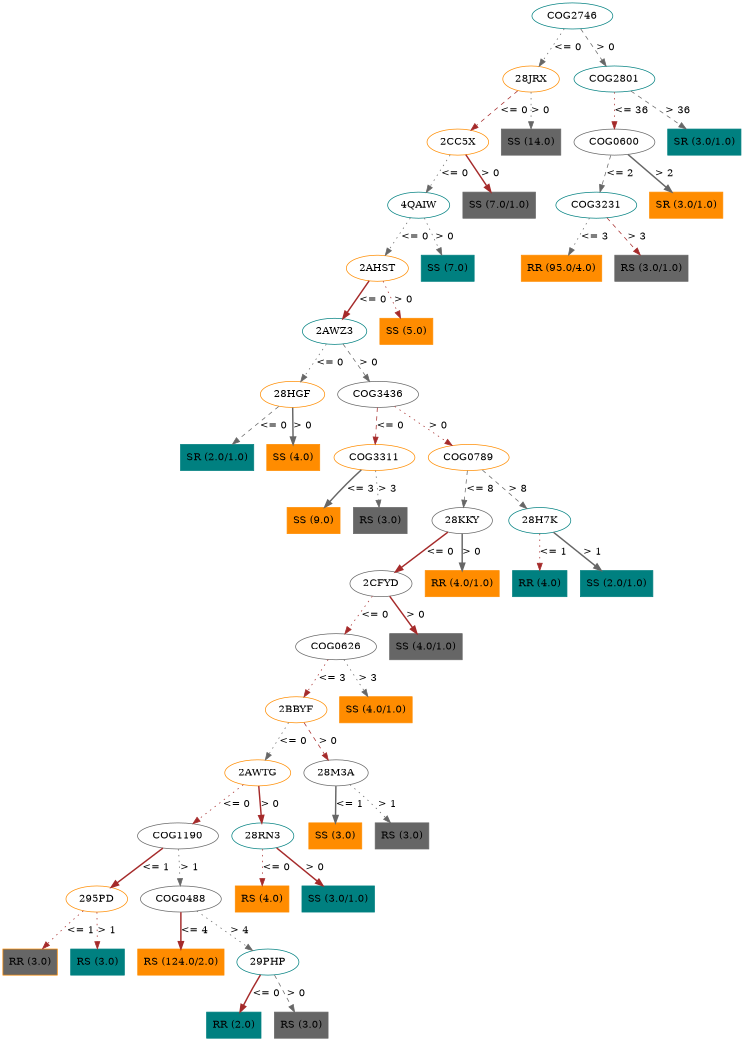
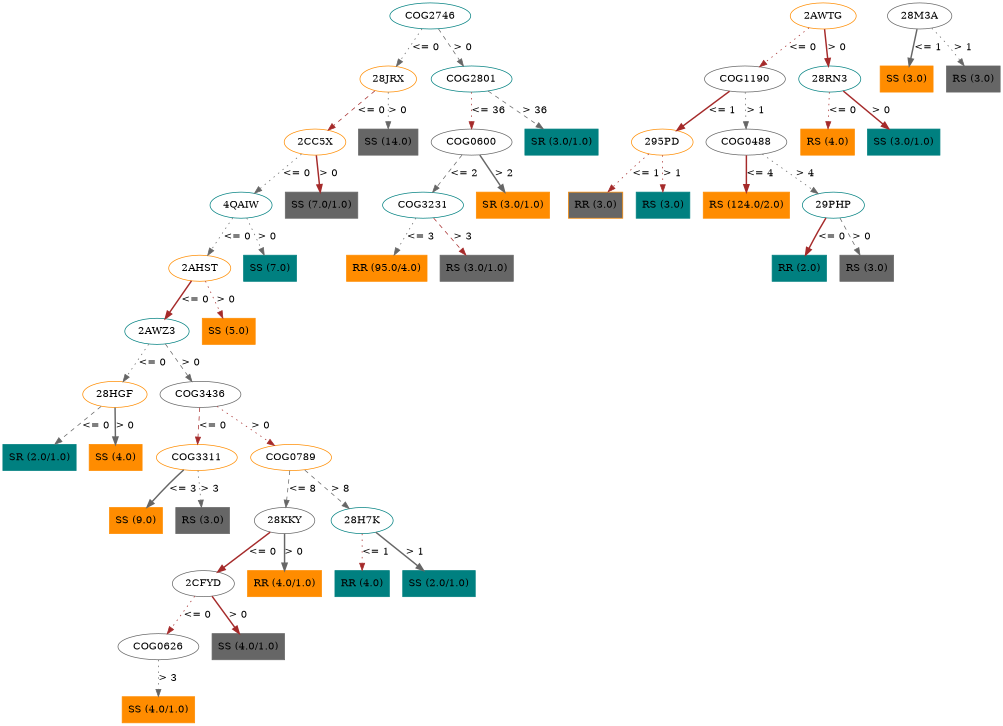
  digraph {
    node [color=darkorange shape=box style=filled]
    edge [color=gray40 style=dotted]
    n1 [color=teal label=COG2746 shape="" style=""]
    n2 [label="28JRX" shape="" style=""]
    n3 [color=teal label=COG2801 shape="" style=""]
    n4 [label="2CC5X" shape="" style=""]
    n5 [color=gray40 label="SS (14.0)"]
    n6 [color=gray40 label=COG0600 shape="" style=""]
    n7 [color=teal label="SR (3.0/1.0)"]
    n8 [color=teal label="4QAIW" shape="" style=""]
    n9 [color=gray40 label="SS (7.0/1.0)"]
    n10 [label="2AHST" shape="" style=""]
    n11 [color=teal label="SS (7.0)"]
    n12 [color=teal label="2AWZ3" shape="" style=""]
    n13 [label="SS (5.0)"]
    n14 [label="28HGF" shape="" style=""]
    n15 [color=gray40 label=COG3436 shape="" style=""]
    n16 [color=teal label="SR (2.0/1.0)"]
    n17 [label="SS (4.0)"]
    n18 [label=COG3311 shape="" style=""]
    n19 [label=COG0789 shape="" style=""]
    n20 [label="SS (9.0)"]
    n21 [color=gray40 label="RS (3.0)"]
    n22 [color=gray40 label="28KKY" shape="" style=""]
    n23 [color=teal label="28H7K" shape="" style=""]
    n24 [color=gray40 label="2CFYD" shape="" style=""]
    n25 [label="RR (4.0/1.0)"]
    n26 [color=teal label="RR (4.0)"]
    n27 [color=teal label="SS (2.0/1.0)"]
    n28 [color=gray40 label=COG0626 shape="" style=""]
    n29 [color=gray40 label="SS (4.0/1.0)"]
-   n30 [label="2BBYF" shape="" style=""]
    n31 [label="SS (4.0/1.0)"]
    n32 [label="2AWTG" shape="" style=""]
    n33 [color=gray40 label="28M3A" shape="" style=""]
    n34 [color=gray40 label=COG1190 shape="" style=""]
    n35 [color=teal label="28RN3" shape="" style=""]
    n36 [label="SS (3.0)"]
    n37 [color=gray40 label="RS (3.0)"]
    n38 [label="295PD" shape="" style=""]
    n39 [color=gray40 label=COG0488 shape="" style=""]
    n40 [label="RS (4.0)"]
    n41 [color=teal label="SS (3.0/1.0)"]
    n42 [fillcolor=gray40 label="RR (3.0)"]
    n43 [color=teal label="RS (3.0)"]
    n44 [label="RS (124.0/2.0)"]
    n45 [color=teal label="29PHP" shape="" style=""]
    n46 [color=teal label="RR (2.0)"]
    n47 [color=gray40 label="RS (3.0)"]
    n48 [color=teal label=COG3231 shape="" style=""]
    n49 [label="SR (3.0/1.0)"]
    n50 [label="RR (95.0/4.0)"]
    n51 [color=gray40 label="RS (3.0/1.0)"]
    n1 -> n2 [label="<= 0"]
    n1 -> n3 [label="> 0" style=dashed]
    n2 -> n4 [color=brown label="<= 0" style=dashed]
    n2 -> n5 [label="> 0"]
    n3 -> n6 [color=brown label="<= 36"]
    n3 -> n7 [label="> 36" style=dashed]
    n4 -> n8 [label="<= 0"]
    n4 -> n9 [color=brown label="> 0" style=bold]
    n6 -> n48 [label="<= 2" style=dashed]
    n6 -> n49 [label="> 2" style=bold]
    n8 -> n10 [label="<= 0"]
    n8 -> n11 [label="> 0"]
    n10 -> n12 [color=brown label="<= 0" style=bold]
    n10 -> n13 [color=brown label="> 0"]
    n12 -> n14 [label="<= 0"]
    n12 -> n15 [label="> 0" style=dashed]
    n14 -> n16 [label="<= 0" style=dashed]
    n14 -> n17 [label="> 0" style=bold]
    n15 -> n18 [color=brown label="<= 0" style=dashed]
    n15 -> n19 [color=brown label="> 0"]
    n18 -> n20 [label="<= 3" style=bold]
    n18 -> n21 [label="> 3"]
    n19 -> n22 [label="<= 8" style=dashed]
    n19 -> n23 [label="> 8" style=dashed]
    n22 -> n24 [color=brown label="<= 0" style=bold]
    n22 -> n25 [label="> 0" style=bold]
    n23 -> n26 [color=brown label="<= 1"]
    n23 -> n27 [label="> 1" style=bold]
    n24 -> n28 [color=brown label="<= 0"]
    n24 -> n29 [color=brown label="> 0" style=bold]
-   n28 -> n30 [color=brown label="<= 3"]
    n28 -> n31 [label="> 3"]
-   n30 -> n32 [label="<= 0"]
-   n30 -> n33 [color=brown label="> 0" style=dashed]
    n32 -> n34 [color=brown label="<= 0"]
    n32 -> n35 [color=brown label="> 0" style=bold]
    n33 -> n36 [label="<= 1" style=bold]
    n33 -> n37 [label="> 1"]
    n34 -> n38 [color=brown label="<= 1" style=bold]
    n34 -> n39 [label="> 1"]
    n35 -> n40 [color=brown label="<= 0"]
    n35 -> n41 [color=brown label="> 0" style=bold]
    n38 -> n42 [color=brown label="<= 1"]
    n38 -> n43 [color=brown label="> 1"]
    n39 -> n44 [color=brown label="<= 4" style=bold]
    n39 -> n45 [label="> 4"]
    n45 -> n46 [color=brown label="<= 0" style=bold]
    n45 -> n47 [label="> 0" style=dashed]
    n48 -> n50 [label="<= 3"]
    n48 -> n51 [color=brown label="> 3" style=dashed]
  }
